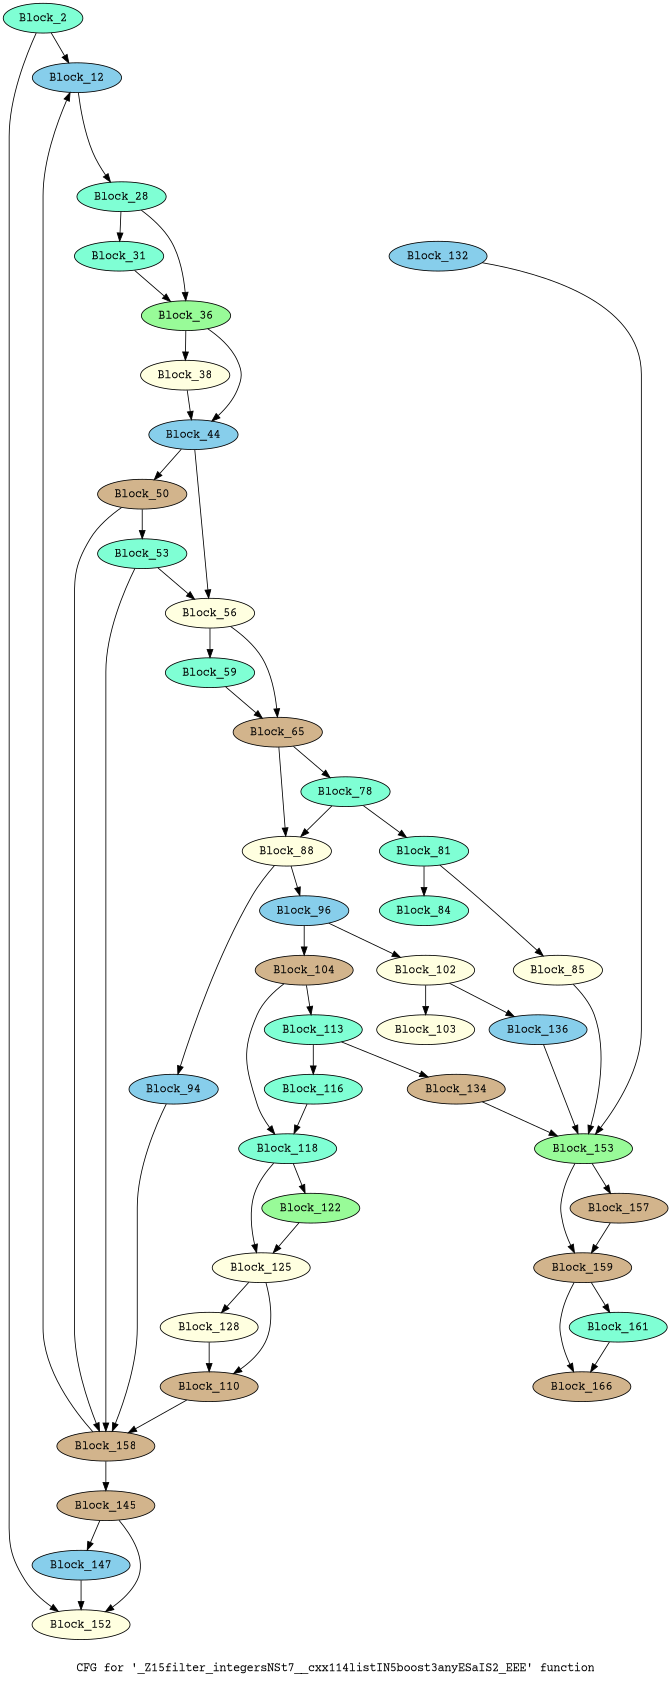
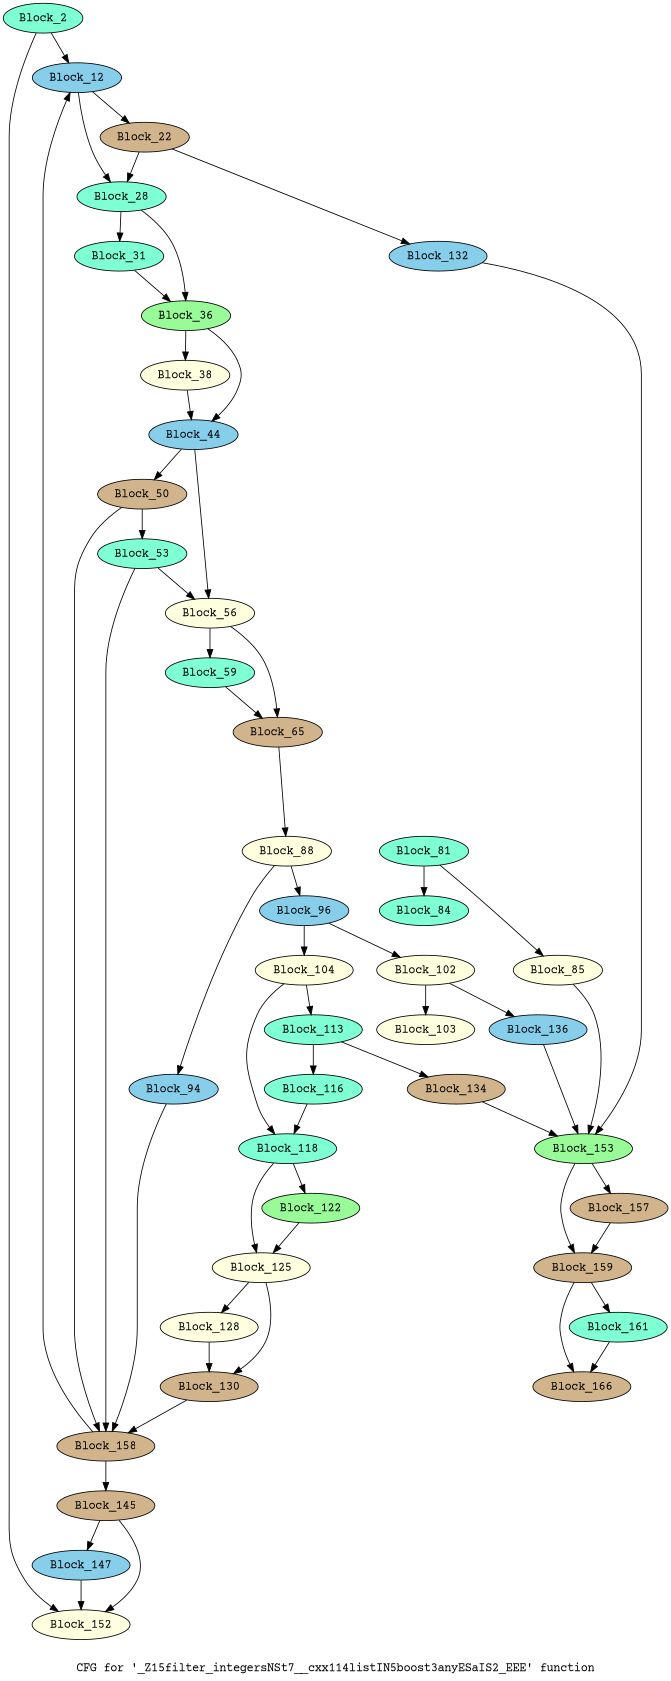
  digraph {
    fontname="Courier Prime"
    label="CFG for '_Z15filter_integersNSt7__cxx114listIN5boost3anyESaIS2_EEE' function"
    node [fillcolor=aquamarine fontname="Courier Prime" style=filled]
    edge [fontname="Courier Prime"]
    n1 [label=Block_2]
    n2 [fillcolor=lightyellow label=Block_152]
    n3 [fillcolor=skyblue label=Block_12]
    n4 [label=Block_28]
+   n5 [fillcolor=tan label=Block_22]
    n6 [fillcolor=palegreen label=Block_36]
    n7 [label=Block_31]
    n8 [fillcolor=skyblue label=Block_132]
    n9 [fillcolor=skyblue label=Block_44]
    n10 [fillcolor=lightyellow label=Block_38]
    n11 [fillcolor=palegreen label=Block_153]
    n12 [fillcolor=tan label=Block_159]
    n13 [fillcolor=tan label=Block_157]
    n14 [fillcolor=lightyellow label=Block_56]
    n15 [fillcolor=tan label=Block_50]
    n16 [fillcolor=tan label=Block_65]
    n17 [label=Block_59]
    n18 [fillcolor=tan label=Block_158]
    n19 [label=Block_53]
    n20 [fillcolor=lightyellow label=Block_88]
-   n21 [label=Block_78]
    n22 [fillcolor=tan label=Block_145]
    n23 [fillcolor=skyblue label=Block_147]
    n24 [fillcolor=skyblue label=Block_96]
    n25 [fillcolor=skyblue label=Block_94]
    n26 [label=Block_81]
    n27 [fillcolor=lightyellow label=Block_102]
-   n28 [fillcolor=tan label=Block_104]
+   n28 [fillcolor=lightyellow label=Block_104]
    n29 [label=Block_84]
    n30 [fillcolor=lightyellow label=Block_85]
    n31 [fillcolor=tan label=Block_166]
    n32 [label=Block_161]
    n33 [fillcolor=lightyellow label=Block_103]
    n34 [fillcolor=skyblue label=Block_136]
    n35 [label=Block_118]
    n36 [label=Block_113]
    n37 [fillcolor=palegreen label=Block_122]
    n38 [fillcolor=lightyellow label=Block_125]
    n39 [label=Block_116]
    n40 [fillcolor=tan label=Block_134]
-   n41 [fillcolor=tan label=Block_110]
+   n41 [fillcolor=tan label=Block_130]
    n42 [fillcolor=lightyellow label=Block_128]
    n1 -> n2 [tailport=s0]
    n1 -> n3 [tailport=s1]
    n3 -> n4 [tailport=s0]
+   n3 -> n5 [tailport=s1]
    n4 -> n6 [tailport=s0]
    n4 -> n7 [tailport=s1]
+   n5 -> n4
+   n5 -> n8
    n6 -> n9 [tailport=s0]
    n6 -> n10 [tailport=s1]
    n7 -> n6
    n8 -> n11
    n9 -> n14 [tailport=s0]
    n9 -> n15 [tailport=s1]
    n10 -> n9
    n11 -> n12 [tailport=s0]
    n11 -> n13 [tailport=s1]
    n12 -> n31 [tailport=s0]
    n12 -> n32 [tailport=s1]
    n13 -> n12
    n14 -> n16 [tailport=s0]
    n14 -> n17 [tailport=s1]
    n15 -> n18 [tailport=s0]
    n15 -> n19 [tailport=s1]
    n16 -> n20 [tailport=s0]
-   n16 -> n21 [tailport=s1]
    n17 -> n16
    n18 -> n3 [tailport=s1]
    n18 -> n22 [tailport=s0]
    n19 -> n14 [tailport=s0]
    n19 -> n18 [tailport=s1]
    n20 -> n24 [tailport=s0]
    n20 -> n25 [tailport=s1]
-   n21 -> n20 [tailport=s0]
-   n21 -> n26 [tailport=s1]
    n22 -> n2 [tailport=s0]
    n22 -> n23 [tailport=s1]
    n23 -> n2
    n24 -> n27 [tailport=s0]
    n24 -> n28 [tailport=s1]
    n25 -> n18
    n26 -> n29
    n26 -> n30
    n27 -> n33
    n27 -> n34
    n28 -> n35 [tailport=s0]
    n28 -> n36 [tailport=s1]
    n30 -> n11
    n32 -> n31
    n34 -> n11
    n35 -> n37 [tailport=s0]
    n35 -> n38 [tailport=s1]
    n36 -> n39
    n36 -> n40
    n37 -> n38
    n38 -> n41 [tailport=s0]
    n38 -> n42 [tailport=s1]
    n39 -> n35
    n40 -> n11
    n41 -> n18
    n42 -> n41
  }
